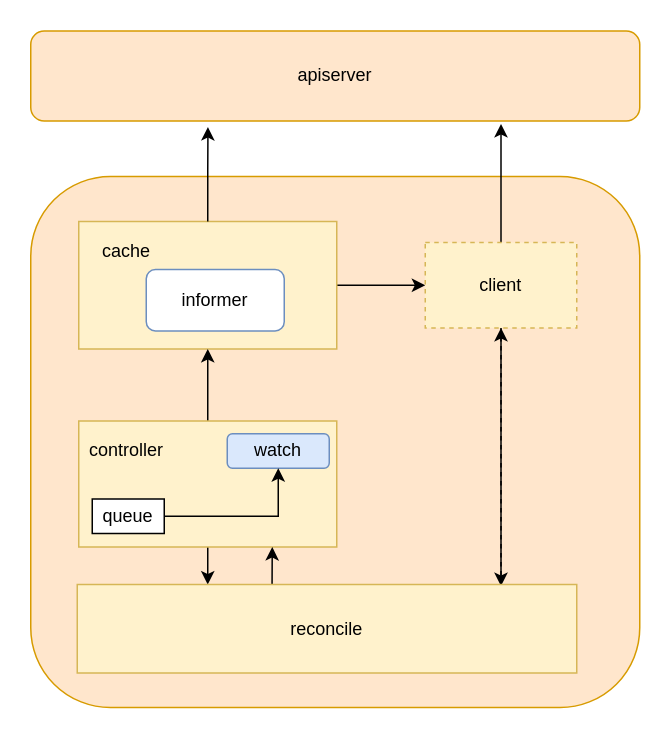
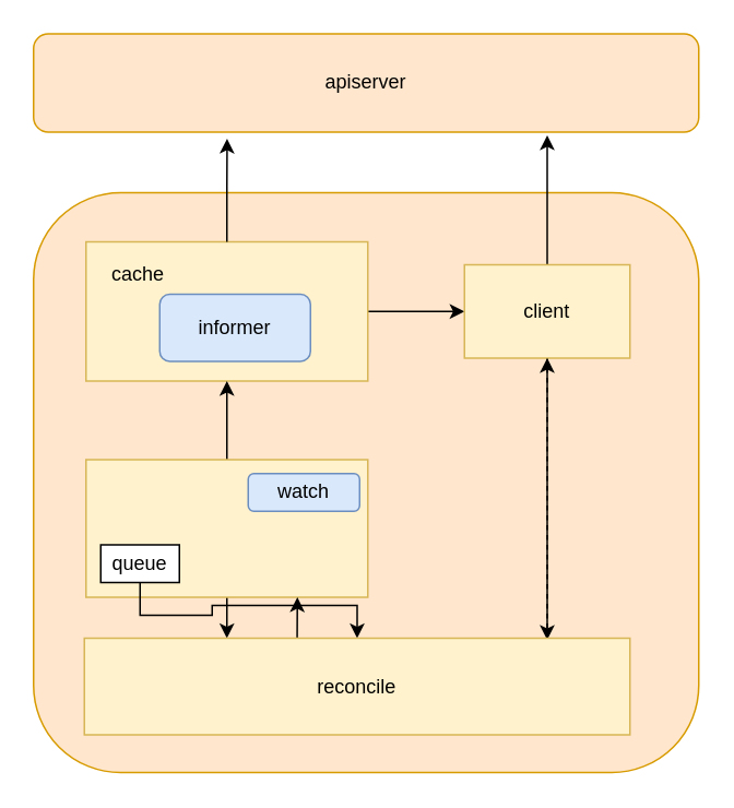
  <mxCell id="0" />
  <mxCell id="1" parent="0" />
  <mxCell id="2" value="" style="rounded=1;whiteSpace=wrap;html=1;fillColor=#ffe6cc;strokeColor=#d79b00;labelBackgroundColor=none;" vertex="1" parent="1"><mxGeometry x="20" y="117" width="406" height="354" as="geometry" /></mxCell>
  <mxCell id="3" value="" style="edgeStyle=orthogonalEdgeStyle;rounded=0;orthogonalLoop=1;jettySize=auto;html=1;" edge="1" parent="1" source="4" target="16"><mxGeometry relative="1" as="geometry" /></mxCell>
  <mxCell id="4" value="" style="rounded=0;whiteSpace=wrap;html=1;fillColor=#fff2cc;strokeColor=#d6b656;" vertex="1" parent="1"><mxGeometry x="52" y="147" width="172" height="85" as="geometry" /></mxCell>
  <mxCell id="5" value="cache" style="text;strokeColor=none;align=center;fillColor=none;html=1;verticalAlign=middle;whiteSpace=wrap;rounded=0;" vertex="1" parent="1"><mxGeometry x="54" y="152" width="60" height="30" as="geometry" /></mxCell>
- <mxCell id="6" value="informer" style="rounded=1;whiteSpace=wrap;html=1;fillColor=#ffffff;strokeColor=#6c8ebf;" vertex="1" parent="1"><mxGeometry x="97" y="179" width="92" height="41" as="geometry" /></mxCell>
+ <mxCell id="6" value="informer" style="rounded=1;whiteSpace=wrap;html=1;fillColor=#dae8fc;strokeColor=#6c8ebf;" vertex="1" parent="1"><mxGeometry x="97" y="179" width="92" height="41" as="geometry" /></mxCell>
  <mxCell id="7" style="edgeStyle=orthogonalEdgeStyle;rounded=0;orthogonalLoop=1;jettySize=auto;html=1;entryX=0.5;entryY=1;entryDx=0;entryDy=0;" edge="1" parent="1" source="9" target="4"><mxGeometry relative="1" as="geometry" /></mxCell>
  <mxCell id="8" value="" style="edgeStyle=orthogonalEdgeStyle;rounded=0;orthogonalLoop=1;jettySize=auto;html=1;" edge="1" parent="1" source="9" target="19"><mxGeometry relative="1" as="geometry"><Array as="points"><mxPoint x="134" y="407" /><mxPoint x="134" y="407" /></Array></mxGeometry></mxCell>
  <mxCell id="9" value="" style="rounded=0;whiteSpace=wrap;html=1;fillColor=#fff2cc;strokeColor=#d6b656;" vertex="1" parent="1"><mxGeometry x="52" y="280" width="172" height="84" as="geometry" /></mxCell>
- <mxCell id="10" value="controller" style="text;strokeColor=none;align=center;fillColor=none;html=1;verticalAlign=middle;whiteSpace=wrap;rounded=0;" vertex="1" parent="1"><mxGeometry x="54" y="285" width="60" height="30" as="geometry" /></mxCell>
  <mxCell id="11" value="watch" style="rounded=1;whiteSpace=wrap;html=1;fillColor=#dae8fc;strokeColor=#6c8ebf;" vertex="1" parent="1"><mxGeometry x="151" y="288.5" width="68" height="23" as="geometry" /></mxCell>
- <mxCell id="12" value="" style="edgeStyle=orthogonalEdgeStyle;rounded=0;orthogonalLoop=1;jettySize=auto;html=1;" edge="1" parent="1" source="13" target="11"><mxGeometry relative="1" as="geometry" /></mxCell>
+ <mxCell id="12" value="" style="edgeStyle=orthogonalEdgeStyle;rounded=0;orthogonalLoop=1;jettySize=auto;html=1;" edge="1" parent="1" source="13" target="19"><mxGeometry relative="1" as="geometry" /></mxCell>
  <mxCell id="13" value="queue" style="rounded=0;whiteSpace=wrap;html=1;" vertex="1" parent="1"><mxGeometry x="61" y="332" width="48" height="23" as="geometry" /></mxCell>
  <mxCell id="14" style="edgeStyle=orthogonalEdgeStyle;rounded=0;orthogonalLoop=1;jettySize=auto;html=1;" edge="1" parent="1" source="16"><mxGeometry relative="1" as="geometry"><mxPoint x="333.5" y="390" as="targetPoint" /></mxGeometry></mxCell>
  <mxCell id="15" style="edgeStyle=orthogonalEdgeStyle;rounded=0;orthogonalLoop=1;jettySize=auto;html=1;" edge="1" parent="1" source="16"><mxGeometry relative="1" as="geometry"><mxPoint x="333.5" y="82" as="targetPoint" /></mxGeometry></mxCell>
- <mxCell id="16" value="client" style="rounded=0;whiteSpace=wrap;html=1;fillColor=#fff2cc;strokeColor=#d6b656;dashed=1;" vertex="1" parent="1"><mxGeometry x="283" y="161" width="101" height="57" as="geometry" /></mxCell>
+ <mxCell id="16" value="client" style="rounded=0;whiteSpace=wrap;html=1;fillColor=#fff2cc;strokeColor=#d6b656;" vertex="1" parent="1"><mxGeometry x="283" y="161" width="101" height="57" as="geometry" /></mxCell>
  <mxCell id="17" style="edgeStyle=orthogonalEdgeStyle;rounded=0;orthogonalLoop=1;jettySize=auto;html=1;entryX=0.5;entryY=1;entryDx=0;entryDy=0;dashed=1;" edge="1" parent="1" source="19" target="16"><mxGeometry relative="1" as="geometry"><Array as="points"><mxPoint x="334" y="301" /></Array></mxGeometry></mxCell>
  <mxCell id="18" style="edgeStyle=orthogonalEdgeStyle;rounded=0;orthogonalLoop=1;jettySize=auto;html=1;entryX=0.75;entryY=1;entryDx=0;entryDy=0;exitX=0.39;exitY=0.017;exitDx=0;exitDy=0;exitPerimeter=0;" edge="1" parent="1" source="19" target="9"><mxGeometry relative="1" as="geometry"><Array as="points"><mxPoint x="181" y="384" /></Array></mxGeometry></mxCell>
  <mxCell id="19" value="reconcile" style="rounded=0;whiteSpace=wrap;html=1;fillColor=#fff2cc;strokeColor=#d6b656;" vertex="1" parent="1"><mxGeometry x="51" y="389" width="333" height="59" as="geometry" /></mxCell>
  <mxCell id="20" value="apiserver" style="rounded=1;whiteSpace=wrap;html=1;fillColor=#ffe6cc;strokeColor=#d79b00;" vertex="1" parent="1"><mxGeometry x="20" y="20" width="406" height="60" as="geometry" /></mxCell>
  <mxCell id="21" style="edgeStyle=orthogonalEdgeStyle;rounded=0;orthogonalLoop=1;jettySize=auto;html=1;entryX=0.291;entryY=1.067;entryDx=0;entryDy=0;entryPerimeter=0;" edge="1" parent="1" source="4" target="20"><mxGeometry relative="1" as="geometry" /></mxCell>
